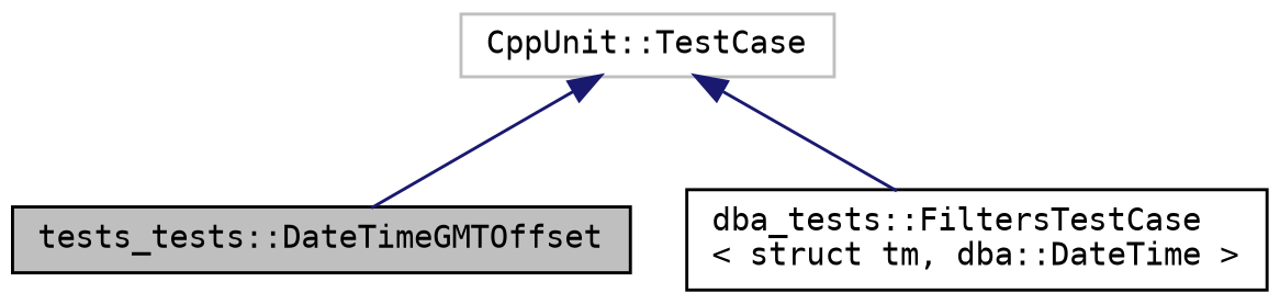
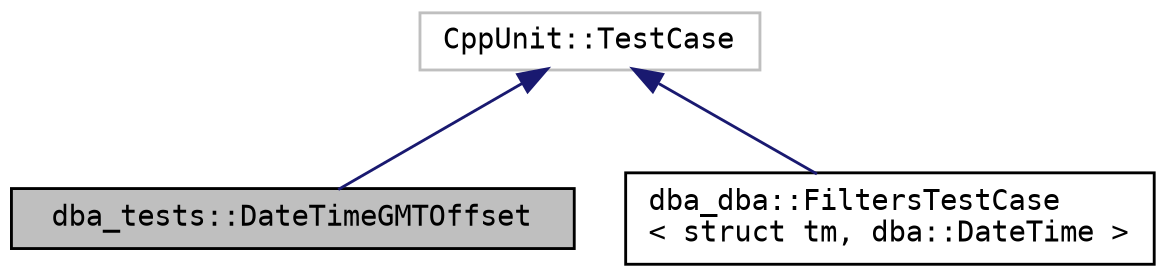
  digraph {
    fontname="DejaVu Sans Mono"
    node [color=black fillcolor=white fontname="DejaVu Sans Mono" fontsize=10 shape=record style=filled]
    edge [color=midnightblue dir=back fontname="DejaVu Sans Mono" fontsize=10 labelfontname=Helvetica labelfontsize=10 style=solid]
-   n1 [fillcolor=grey75 fontcolor=black height=0.2 label="tests_tests::DateTimeGMTOffset" width=0.4]
-   n2 [height=0.2 label="dba_tests::FiltersTestCase\l\< struct tm, dba::DateTime \>" width=0.4]
+   n1 [fillcolor=grey75 fontcolor=black height=0.2 label="dba_tests::DateTimeGMTOffset" width=0.4]
+   n2 [height=0.2 label="dba_dba::FiltersTestCase\l\< struct tm, dba::DateTime \>" width=0.4]
    n3 [color=grey75 height=0.2 label="CppUnit::TestCase" width=0.4]
    n3 -> n1
    n3 -> n2
  }
